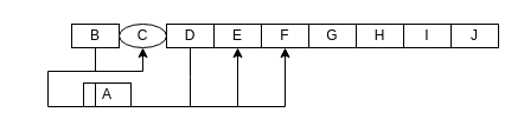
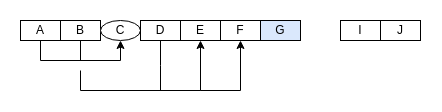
  <mxCell id="0" />
  <mxCell id="1" parent="0" />
  <mxCell id="2" style="edgeStyle=orthogonalEdgeStyle;rounded=0;orthogonalLoop=1;jettySize=auto;html=1;entryX=0.5;entryY=1;entryDx=0;entryDy=0;exitX=0.5;exitY=1;exitDx=0;exitDy=0;" edge="1" parent="1" source="3" target="6"><mxGeometry relative="1" as="geometry"><mxPoint x="40" y="46" as="sourcePoint" /><mxPoint x="110" y="46" as="targetPoint" /><Array as="points"><mxPoint x="40" y="60" /><mxPoint x="120" y="60" /></Array></mxGeometry></mxCell>
- <mxCell id="3" value="A" style="rounded=0;whiteSpace=wrap;html=1;" vertex="1" parent="1"><mxGeometry x="70" y="70" width="40" height="20" as="geometry" /></mxCell>
+ <mxCell id="3" value="A" style="rounded=0;whiteSpace=wrap;html=1;" vertex="1" parent="1"><mxGeometry x="20" y="20" width="40" height="20" as="geometry" /></mxCell>
  <mxCell id="4" style="edgeStyle=orthogonalEdgeStyle;rounded=0;orthogonalLoop=1;jettySize=auto;html=1;endArrow=none;endFill=0;" edge="1" parent="1" source="5"><mxGeometry relative="1" as="geometry"><mxPoint x="80" y="60" as="targetPoint" /></mxGeometry></mxCell>
  <mxCell id="5" value="B" style="rounded=0;whiteSpace=wrap;html=1;" vertex="1" parent="1"><mxGeometry x="60" y="20" width="40" height="20" as="geometry" /></mxCell>
  <mxCell id="6" value="C" style="ellipse;whiteSpace=wrap;html=1;" vertex="1" parent="1"><mxGeometry x="100" y="20" width="40" height="20" as="geometry" /></mxCell>
  <mxCell id="7" style="edgeStyle=orthogonalEdgeStyle;rounded=0;orthogonalLoop=1;jettySize=auto;html=1;startArrow=none;startFill=0;endArrow=none;endFill=0;" edge="1" parent="1" source="8"><mxGeometry relative="1" as="geometry"><mxPoint x="160" y="90" as="targetPoint" /></mxGeometry></mxCell>
  <mxCell id="8" value="D" style="rounded=0;whiteSpace=wrap;html=1;" vertex="1" parent="1"><mxGeometry x="140" y="20" width="40" height="20" as="geometry" /></mxCell>
  <mxCell id="9" value="E" style="rounded=0;whiteSpace=wrap;html=1;" vertex="1" parent="1"><mxGeometry x="180" y="20" width="40" height="20" as="geometry" /></mxCell>
  <mxCell id="10" style="edgeStyle=orthogonalEdgeStyle;rounded=0;orthogonalLoop=1;jettySize=auto;html=1;endArrow=none;endFill=0;startArrow=classic;startFill=1;" edge="1" parent="1" source="11"><mxGeometry relative="1" as="geometry"><mxPoint x="200" y="80" as="targetPoint" /><Array as="points"><mxPoint x="240" y="90" /><mxPoint x="200" y="90" /></Array></mxGeometry></mxCell>
  <mxCell id="11" value="F" style="rounded=0;whiteSpace=wrap;html=1;" vertex="1" parent="1"><mxGeometry x="220" y="20" width="40" height="20" as="geometry" /></mxCell>
- <mxCell id="12" value="G" style="rounded=0;whiteSpace=wrap;html=1;" vertex="1" parent="1"><mxGeometry x="260" y="20" width="40" height="20" as="geometry" /></mxCell>
- <mxCell id="13" value="H" style="rounded=0;whiteSpace=wrap;html=1;" vertex="1" parent="1"><mxGeometry x="300" y="20" width="40" height="20" as="geometry" /></mxCell>
+ <mxCell id="12" value="G" style="rounded=0;whiteSpace=wrap;html=1;fillColor=#dae8fc;" vertex="1" parent="1"><mxGeometry x="260" y="20" width="40" height="20" as="geometry" /></mxCell>
  <mxCell id="14" value="I" style="rounded=0;whiteSpace=wrap;html=1;" vertex="1" parent="1"><mxGeometry x="340" y="20" width="40" height="20" as="geometry" /></mxCell>
  <mxCell id="15" value="J" style="rounded=0;whiteSpace=wrap;html=1;" vertex="1" parent="1"><mxGeometry x="380" y="20" width="40" height="20" as="geometry" /></mxCell>
  <mxCell id="16" value="" style="endArrow=classic;html=1;rounded=0;entryX=0.5;entryY=1;entryDx=0;entryDy=0;" edge="1" parent="1" target="9"><mxGeometry width="50" height="50" relative="1" as="geometry"><mxPoint x="80" y="70" as="sourcePoint" /><mxPoint x="200" y="80" as="targetPoint" /><Array as="points"><mxPoint x="80" y="90" /><mxPoint x="200" y="90" /></Array></mxGeometry></mxCell>
